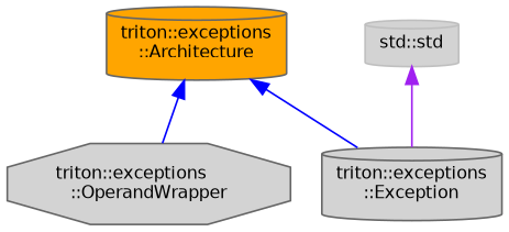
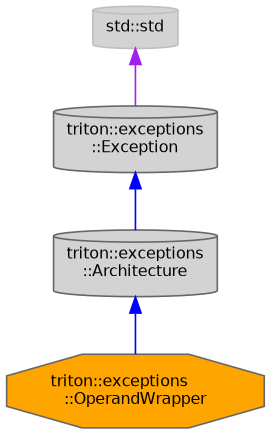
  digraph {
    node [color=gray40 fillcolor=orange fontname=Helvetica fontsize=10 shape=cylinder style=filled]
    edge [color=blue dir=back fontname=Helvetica fontsize=10 labelfontname=Helvetica labelfontsize=10 style=solid]
-   n1 [fillcolor=lightgrey fontcolor=black height=0.2 label="triton::exceptions\l::OperandWrapper" shape=octagon width=0.4]
-   n2 [height=0.2 label="triton::exceptions\l::Architecture" width=0.4]
+   n1 [fontcolor=black height=0.2 label="triton::exceptions\l::OperandWrapper" shape=octagon width=0.4]
+   n2 [fillcolor=lightgrey height=0.2 label="triton::exceptions\l::Architecture" width=0.4]
    n3 [fillcolor=lightgrey height=0.2 label="triton::exceptions\l::Exception" width=0.4]
    n4 [color=grey75 fillcolor=lightgrey height=0.2 label="std::std" width=0.4]
    n2 -> n1
-   n2 -> n3
+   n3 -> n2
    n4 -> n3 [color=purple]
  }
